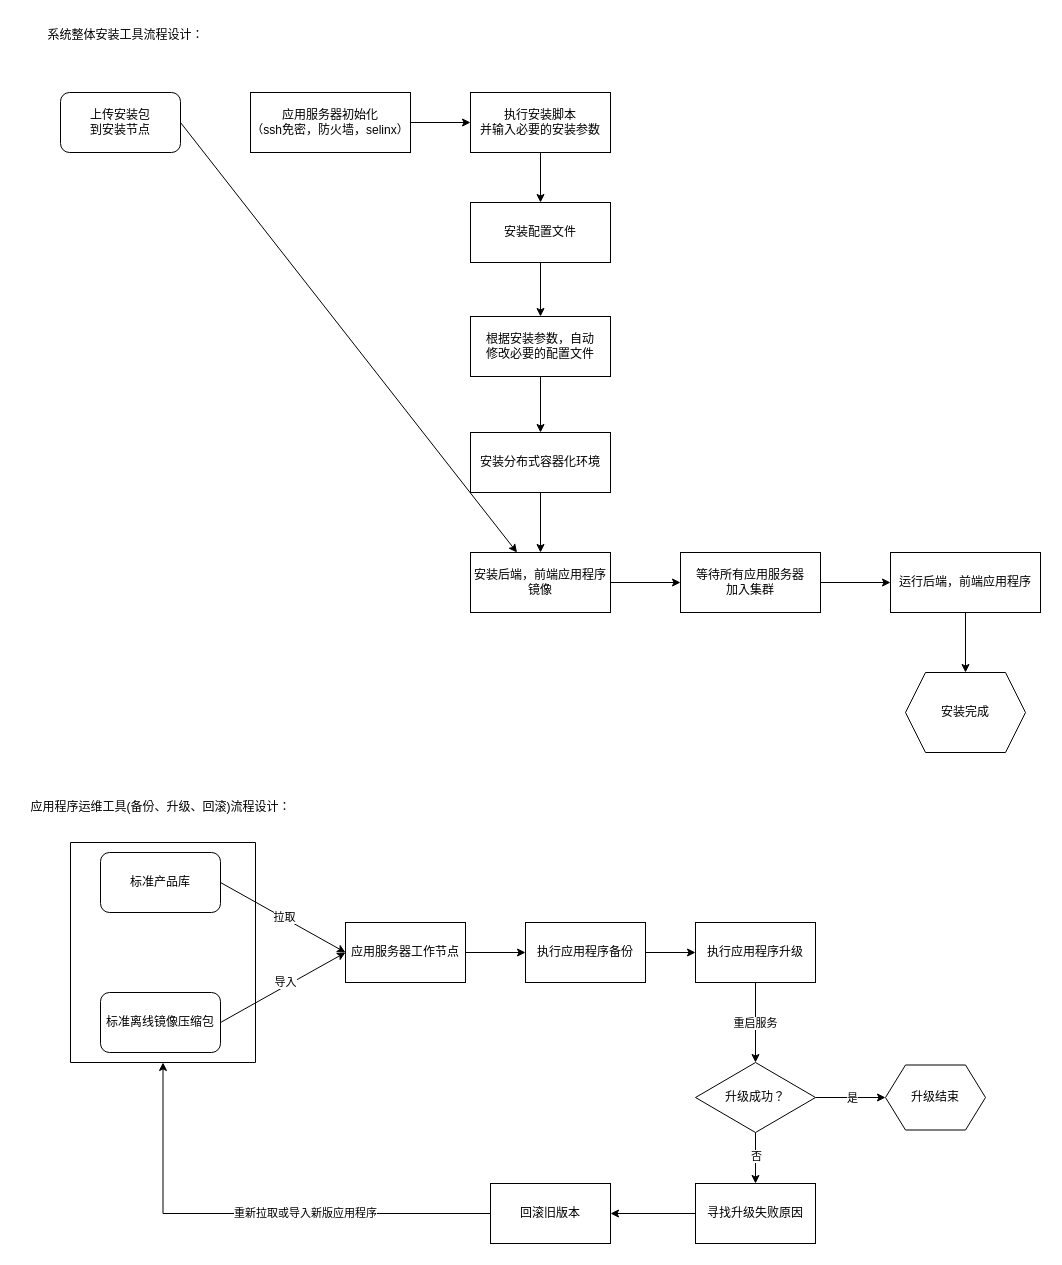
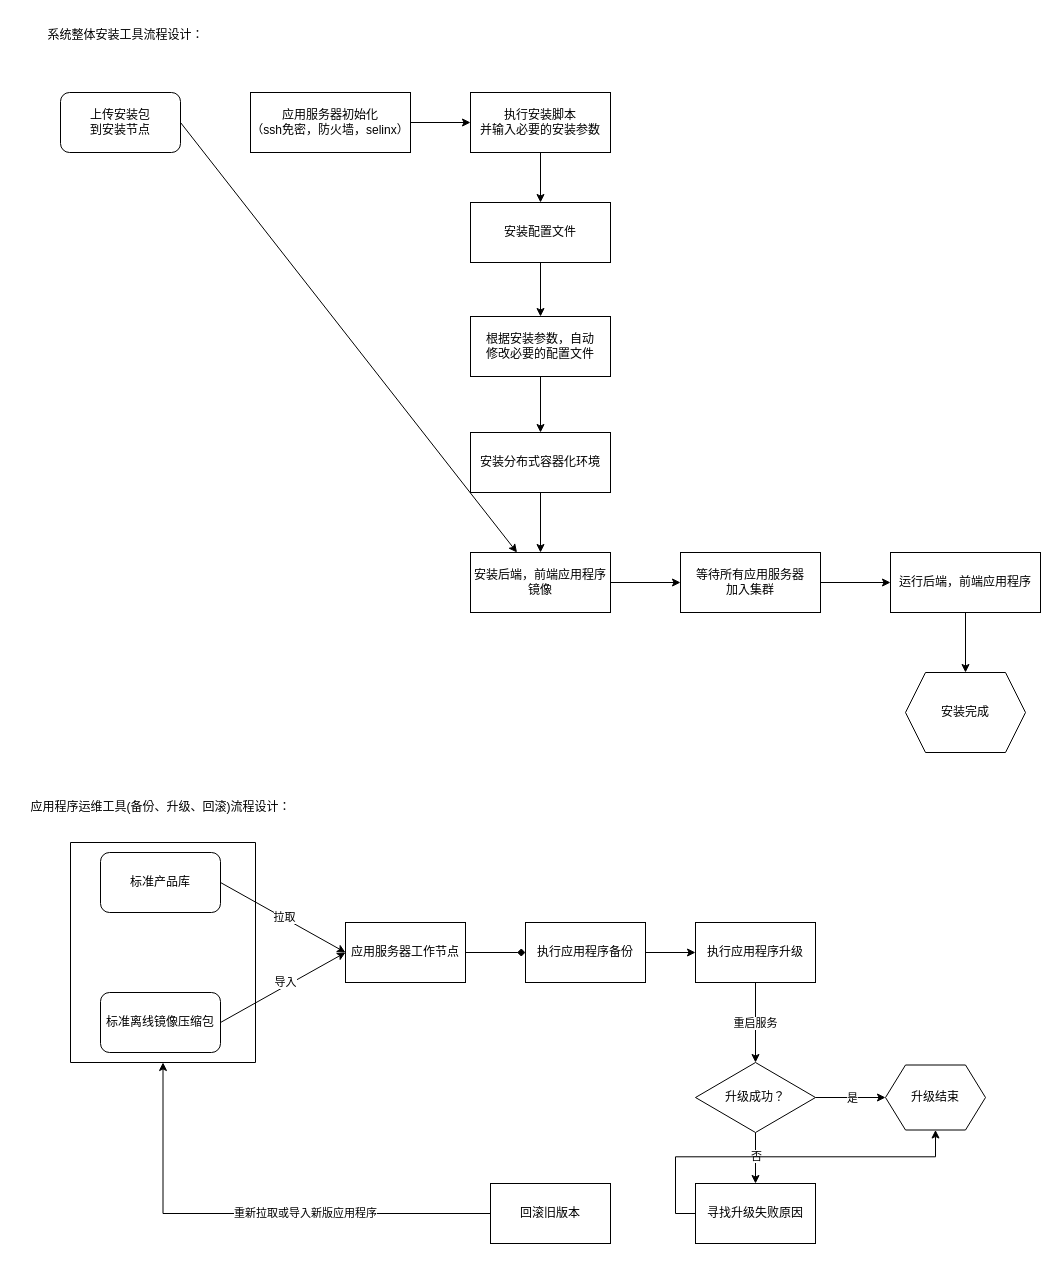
  <mxCell id="0" />
  <mxCell id="1" parent="0" />
  <mxCell id="2" value="上传安装包&lt;div&gt;到安装节点&lt;/div&gt;" style="rounded=1;whiteSpace=wrap;html=1;" vertex="1" parent="1"><mxGeometry x="60" y="92" width="120" height="60" as="geometry" /></mxCell>
  <mxCell id="3" value="" style="edgeStyle=orthogonalEdgeStyle;rounded=0;orthogonalLoop=1;jettySize=auto;html=1;" edge="1" parent="1" source="4" target="6"><mxGeometry relative="1" as="geometry" /></mxCell>
  <mxCell id="4" value="应用服务器初始化&lt;div&gt;（ssh免密，防火墙，selinx）&lt;/div&gt;" style="rounded=0;whiteSpace=wrap;html=1;" vertex="1" parent="1"><mxGeometry x="250" y="92" width="160" height="60" as="geometry" /></mxCell>
  <mxCell id="5" style="edgeStyle=orthogonalEdgeStyle;rounded=0;orthogonalLoop=1;jettySize=auto;html=1;exitX=0.5;exitY=1;exitDx=0;exitDy=0;entryX=0.5;entryY=0;entryDx=0;entryDy=0;" edge="1" parent="1" source="6" target="20"><mxGeometry relative="1" as="geometry" /></mxCell>
  <mxCell id="6" value="执行安装脚本&lt;div&gt;并输入必要的安装参数&lt;/div&gt;" style="rounded=0;whiteSpace=wrap;html=1;" vertex="1" parent="1"><mxGeometry x="470" y="92" width="140" height="60" as="geometry" /></mxCell>
  <mxCell id="7" style="edgeStyle=orthogonalEdgeStyle;rounded=0;orthogonalLoop=1;jettySize=auto;html=1;exitX=1;exitY=0.5;exitDx=0;exitDy=0;entryX=0;entryY=0.5;entryDx=0;entryDy=0;" edge="1" parent="1" source="8" target="17"><mxGeometry relative="1" as="geometry" /></mxCell>
  <mxCell id="8" value="安装后端，前端应用程序&lt;div&gt;镜像&lt;/div&gt;" style="rounded=0;whiteSpace=wrap;html=1;" vertex="1" parent="1"><mxGeometry x="470" y="552" width="140" height="60" as="geometry" /></mxCell>
  <mxCell id="9" style="edgeStyle=orthogonalEdgeStyle;rounded=0;orthogonalLoop=1;jettySize=auto;html=1;exitX=0.5;exitY=1;exitDx=0;exitDy=0;entryX=0.5;entryY=0;entryDx=0;entryDy=0;" edge="1" parent="1" source="10" target="11"><mxGeometry relative="1" as="geometry" /></mxCell>
  <mxCell id="10" value="运行后端，前端应用程序" style="rounded=0;whiteSpace=wrap;html=1;" vertex="1" parent="1"><mxGeometry x="890" y="552" width="150" height="60" as="geometry" /></mxCell>
  <mxCell id="11" value="安装完成" style="shape=hexagon;perimeter=hexagonPerimeter2;whiteSpace=wrap;html=1;fixedSize=1;" vertex="1" parent="1"><mxGeometry x="905" y="672" width="120" height="80" as="geometry" /></mxCell>
  <mxCell id="12" style="edgeStyle=orthogonalEdgeStyle;rounded=0;orthogonalLoop=1;jettySize=auto;html=1;exitX=0.5;exitY=1;exitDx=0;exitDy=0;entryX=0.5;entryY=0;entryDx=0;entryDy=0;" edge="1" parent="1" source="13" target="8"><mxGeometry relative="1" as="geometry" /></mxCell>
  <mxCell id="13" value="安装分布式容器化环境" style="rounded=0;whiteSpace=wrap;html=1;" vertex="1" parent="1"><mxGeometry x="470" y="432" width="140" height="60" as="geometry" /></mxCell>
  <mxCell id="14" style="edgeStyle=orthogonalEdgeStyle;rounded=0;orthogonalLoop=1;jettySize=auto;html=1;exitX=0.5;exitY=1;exitDx=0;exitDy=0;entryX=0.5;entryY=0;entryDx=0;entryDy=0;" edge="1" parent="1" source="15" target="13"><mxGeometry relative="1" as="geometry" /></mxCell>
  <mxCell id="15" value="根据安装参数，自动&lt;div&gt;修改必要的配置文件&lt;/div&gt;" style="rounded=0;whiteSpace=wrap;html=1;" vertex="1" parent="1"><mxGeometry x="470" y="316" width="140" height="60" as="geometry" /></mxCell>
  <mxCell id="16" style="edgeStyle=orthogonalEdgeStyle;rounded=0;orthogonalLoop=1;jettySize=auto;html=1;exitX=1;exitY=0.5;exitDx=0;exitDy=0;entryX=0;entryY=0.5;entryDx=0;entryDy=0;" edge="1" parent="1" source="17" target="10"><mxGeometry relative="1" as="geometry" /></mxCell>
  <mxCell id="17" value="等待所有应用服务器&lt;div&gt;加入集群&lt;/div&gt;" style="rounded=0;whiteSpace=wrap;html=1;" vertex="1" parent="1"><mxGeometry x="680" y="552" width="140" height="60" as="geometry" /></mxCell>
  <mxCell id="18" value="" style="endArrow=classic;html=1;rounded=0;exitX=1;exitY=0.5;exitDx=0;exitDy=0;" edge="1" parent="1" source="2" target="8"><mxGeometry width="50" height="50" relative="1" as="geometry"><mxPoint x="610" y="332" as="sourcePoint" /><mxPoint x="660" y="282" as="targetPoint" /></mxGeometry></mxCell>
  <mxCell id="19" style="edgeStyle=orthogonalEdgeStyle;rounded=0;orthogonalLoop=1;jettySize=auto;html=1;exitX=0.5;exitY=1;exitDx=0;exitDy=0;entryX=0.5;entryY=0;entryDx=0;entryDy=0;" edge="1" parent="1" source="20" target="15"><mxGeometry relative="1" as="geometry" /></mxCell>
  <mxCell id="20" value="安装配置文件" style="rounded=0;whiteSpace=wrap;html=1;" vertex="1" parent="1"><mxGeometry x="470" y="202" width="140" height="60" as="geometry" /></mxCell>
  <mxCell id="21" value="系统整体安装工具流程设计：" style="text;html=1;align=center;verticalAlign=middle;resizable=0;points=[];autosize=1;strokeColor=none;fillColor=none;" vertex="1" parent="1"><mxGeometry x="35" y="20" width="180" height="30" as="geometry" /></mxCell>
  <mxCell id="22" value="应用程序运维工具(备份、升级、回滚)流程设计：" style="text;html=1;align=center;verticalAlign=middle;resizable=0;points=[];autosize=1;strokeColor=none;fillColor=none;" vertex="1" parent="1"><mxGeometry x="20" y="792" width="280" height="30" as="geometry" /></mxCell>
  <mxCell id="23" value="标准产品库" style="rounded=1;whiteSpace=wrap;html=1;" vertex="1" parent="1"><mxGeometry x="100" y="852" width="120" height="60" as="geometry" /></mxCell>
  <mxCell id="24" value="标准离线镜像压缩包" style="rounded=1;whiteSpace=wrap;html=1;" vertex="1" parent="1"><mxGeometry x="100" y="992" width="120" height="60" as="geometry" /></mxCell>
  <mxCell id="25" value="应用服务器工作节点" style="rounded=0;whiteSpace=wrap;html=1;" vertex="1" parent="1"><mxGeometry x="345" y="922" width="120" height="60" as="geometry" /></mxCell>
  <mxCell id="26" style="edgeStyle=orthogonalEdgeStyle;rounded=0;orthogonalLoop=1;jettySize=auto;html=1;exitX=0.5;exitY=1;exitDx=0;exitDy=0;entryX=0.5;entryY=0;entryDx=0;entryDy=0;" edge="1" parent="1" source="28" target="35"><mxGeometry relative="1" as="geometry" /></mxCell>
  <mxCell id="27" value="重启服务" style="edgeLabel;html=1;align=center;verticalAlign=middle;resizable=0;points=[];" vertex="1" connectable="0" parent="26"><mxGeometry y="-1" relative="1" as="geometry"><mxPoint as="offset" /></mxGeometry></mxCell>
  <mxCell id="28" value="执行应用程序升级" style="rounded=0;whiteSpace=wrap;html=1;" vertex="1" parent="1"><mxGeometry x="695" y="922" width="120" height="60" as="geometry" /></mxCell>
  <mxCell id="29" style="edgeStyle=orthogonalEdgeStyle;rounded=0;orthogonalLoop=1;jettySize=auto;html=1;exitX=1;exitY=0.5;exitDx=0;exitDy=0;entryX=0;entryY=0.5;entryDx=0;entryDy=0;" edge="1" parent="1" source="30" target="28"><mxGeometry relative="1" as="geometry" /></mxCell>
  <mxCell id="30" value="执行应用程序备份" style="rounded=0;whiteSpace=wrap;html=1;" vertex="1" parent="1"><mxGeometry x="525" y="922" width="120" height="60" as="geometry" /></mxCell>
  <mxCell id="31" style="edgeStyle=orthogonalEdgeStyle;rounded=0;orthogonalLoop=1;jettySize=auto;html=1;exitX=1;exitY=0.5;exitDx=0;exitDy=0;entryX=0;entryY=0.5;entryDx=0;entryDy=0;" edge="1" parent="1" source="35" target="36"><mxGeometry relative="1" as="geometry" /></mxCell>
  <mxCell id="32" value="是" style="edgeLabel;html=1;align=center;verticalAlign=middle;resizable=0;points=[];" vertex="1" connectable="0" parent="31"><mxGeometry x="0.029" relative="1" as="geometry"><mxPoint as="offset" /></mxGeometry></mxCell>
  <mxCell id="33" style="edgeStyle=orthogonalEdgeStyle;rounded=0;orthogonalLoop=1;jettySize=auto;html=1;exitX=0.5;exitY=1;exitDx=0;exitDy=0;entryX=0.5;entryY=0;entryDx=0;entryDy=0;" edge="1" parent="1" source="35" target="40"><mxGeometry relative="1" as="geometry" /></mxCell>
  <mxCell id="34" value="否" style="edgeLabel;html=1;align=center;verticalAlign=middle;resizable=0;points=[];" vertex="1" connectable="0" parent="33"><mxGeometry x="-0.098" relative="1" as="geometry"><mxPoint as="offset" /></mxGeometry></mxCell>
  <mxCell id="35" value="升级成功？" style="rhombus;whiteSpace=wrap;html=1;" vertex="1" parent="1"><mxGeometry x="695" y="1062" width="120" height="70" as="geometry" /></mxCell>
  <mxCell id="36" value="升级结束" style="shape=hexagon;perimeter=hexagonPerimeter2;whiteSpace=wrap;html=1;fixedSize=1;" vertex="1" parent="1"><mxGeometry x="885" y="1064.5" width="100" height="65" as="geometry" /></mxCell>
  <mxCell id="37" style="edgeStyle=orthogonalEdgeStyle;rounded=0;orthogonalLoop=1;jettySize=auto;html=1;entryX=0.5;entryY=1;entryDx=0;entryDy=0;exitX=0;exitY=0.5;exitDx=0;exitDy=0;" edge="1" parent="1" source="47" target="41"><mxGeometry relative="1" as="geometry"><mxPoint x="410" y="1214" as="sourcePoint" /></mxGeometry></mxCell>
  <mxCell id="38" value="重新拉取或导入新版应用程序" style="edgeLabel;html=1;align=center;verticalAlign=middle;resizable=0;points=[];" vertex="1" connectable="0" parent="37"><mxGeometry x="-0.222" y="-1" relative="1" as="geometry"><mxPoint as="offset" /></mxGeometry></mxCell>
- <mxCell id="39" style="edgeStyle=orthogonalEdgeStyle;rounded=0;orthogonalLoop=1;jettySize=auto;html=1;exitX=0;exitY=0.5;exitDx=0;exitDy=0;entryX=1;entryY=0.5;entryDx=0;entryDy=0;" edge="1" parent="1" source="40" target="47"><mxGeometry relative="1" as="geometry" /></mxCell>
+ <mxCell id="39" style="edgeStyle=orthogonalEdgeStyle;rounded=0;orthogonalLoop=1;jettySize=auto;html=1;exitX=0;exitY=0.5;exitDx=0;exitDy=0;" edge="1" parent="1" source="40" target="36"><mxGeometry relative="1" as="geometry" /></mxCell>
  <mxCell id="40" value="&lt;div&gt;寻找升级失败原因&lt;/div&gt;" style="rounded=0;whiteSpace=wrap;html=1;" vertex="1" parent="1"><mxGeometry x="695" y="1183" width="120" height="60" as="geometry" /></mxCell>
  <mxCell id="41" value="" style="swimlane;startSize=0;" vertex="1" parent="1"><mxGeometry x="70" y="842" width="185" height="220" as="geometry" /></mxCell>
  <mxCell id="42" value="" style="endArrow=classic;html=1;rounded=0;exitX=1;exitY=0.5;exitDx=0;exitDy=0;entryX=0;entryY=0.5;entryDx=0;entryDy=0;" edge="1" parent="1" source="23" target="25"><mxGeometry width="50" height="50" relative="1" as="geometry"><mxPoint x="645" y="1102" as="sourcePoint" /><mxPoint x="695" y="1052" as="targetPoint" /></mxGeometry></mxCell>
  <mxCell id="43" value="拉取" style="edgeLabel;html=1;align=center;verticalAlign=middle;resizable=0;points=[];" vertex="1" connectable="0" parent="42"><mxGeometry x="-0.001" y="1" relative="1" as="geometry"><mxPoint as="offset" /></mxGeometry></mxCell>
  <mxCell id="44" value="" style="endArrow=classic;html=1;rounded=0;exitX=1;exitY=0.5;exitDx=0;exitDy=0;" edge="1" parent="1" source="24"><mxGeometry width="50" height="50" relative="1" as="geometry"><mxPoint x="645" y="1102" as="sourcePoint" /><mxPoint x="345" y="952" as="targetPoint" /></mxGeometry></mxCell>
  <mxCell id="45" value="导入" style="edgeLabel;html=1;align=center;verticalAlign=middle;resizable=0;points=[];" vertex="1" connectable="0" parent="44"><mxGeometry x="-0.018" y="1" relative="1" as="geometry"><mxPoint x="4" y="-5" as="offset" /></mxGeometry></mxCell>
- <mxCell id="46" value="" style="endArrow=classic;html=1;rounded=0;exitX=1;exitY=0.5;exitDx=0;exitDy=0;entryX=0;entryY=0.5;entryDx=0;entryDy=0;" edge="1" parent="1" source="25" target="30"><mxGeometry width="50" height="50" relative="1" as="geometry"><mxPoint x="645" y="1102" as="sourcePoint" /><mxPoint x="695" y="1052" as="targetPoint" /></mxGeometry></mxCell>
+ <mxCell id="46" value="" style="endArrow=diamond;html=1;rounded=0;exitX=1;exitY=0.5;exitDx=0;exitDy=0;entryX=0;entryY=0.5;entryDx=0;entryDy=0;" edge="1" parent="1" source="25" target="30"><mxGeometry width="50" height="50" relative="1" as="geometry"><mxPoint x="645" y="1102" as="sourcePoint" /><mxPoint x="695" y="1052" as="targetPoint" /></mxGeometry></mxCell>
  <mxCell id="47" value="回滚旧版本" style="rounded=0;whiteSpace=wrap;html=1;" vertex="1" parent="1"><mxGeometry x="490" y="1183" width="120" height="60" as="geometry" /></mxCell>
